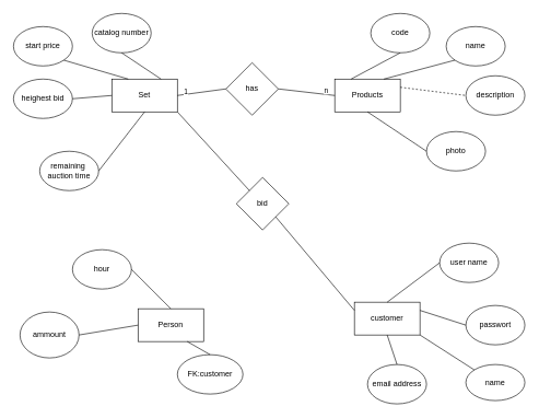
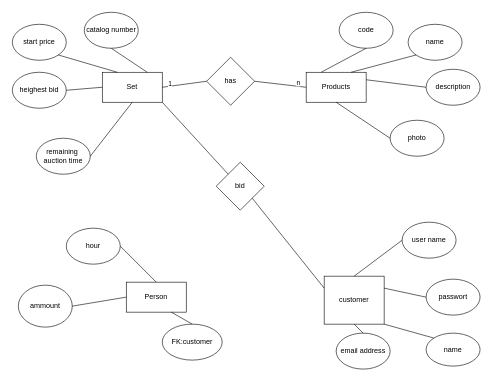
  <mxCell id="0" />
  <mxCell id="1" parent="0" />
  <mxCell id="2" value="Set" style="rounded=0;whiteSpace=wrap;html=1;" vertex="1" parent="1"><mxGeometry x="170" y="120" width="100" height="50" as="geometry" /></mxCell>
  <mxCell id="3" value="remaining&amp;nbsp;&lt;br&gt;auction time" style="ellipse;whiteSpace=wrap;html=1;" vertex="1" parent="1"><mxGeometry x="60" y="230" width="90" height="60" as="geometry" /></mxCell>
  <mxCell id="4" value="heighest bid" style="ellipse;whiteSpace=wrap;html=1;" vertex="1" parent="1"><mxGeometry x="20" y="120" width="90" height="60" as="geometry" /></mxCell>
  <mxCell id="5" value="start price" style="ellipse;whiteSpace=wrap;html=1;" vertex="1" parent="1"><mxGeometry x="20" y="40" width="90" height="60" as="geometry" /></mxCell>
  <mxCell id="6" value="catalog number" style="ellipse;whiteSpace=wrap;html=1;" vertex="1" parent="1"><mxGeometry x="140" y="20" width="90" height="60" as="geometry" /></mxCell>
  <mxCell id="7" value="" style="endArrow=none;html=1;exitX=1;exitY=0.5;exitDx=0;exitDy=0;entryX=0.5;entryY=1;entryDx=0;entryDy=0;" edge="1" parent="1" source="3" target="2"><mxGeometry width="50" height="50" relative="1" as="geometry"><mxPoint x="400" y="310" as="sourcePoint" /><mxPoint x="450" y="260" as="targetPoint" /></mxGeometry></mxCell>
  <mxCell id="8" value="" style="endArrow=none;html=1;exitX=1;exitY=0.5;exitDx=0;exitDy=0;entryX=0;entryY=0.5;entryDx=0;entryDy=0;" edge="1" parent="1" source="4" target="2"><mxGeometry width="50" height="50" relative="1" as="geometry"><mxPoint x="410" y="320" as="sourcePoint" /><mxPoint x="460" y="270" as="targetPoint" /></mxGeometry></mxCell>
  <mxCell id="9" value="" style="endArrow=none;html=1;exitX=1;exitY=1;exitDx=0;exitDy=0;entryX=0.25;entryY=0;entryDx=0;entryDy=0;" edge="1" parent="1" source="5" target="2"><mxGeometry width="50" height="50" relative="1" as="geometry"><mxPoint x="420" y="330" as="sourcePoint" /><mxPoint x="470" y="280" as="targetPoint" /></mxGeometry></mxCell>
  <mxCell id="10" value="" style="endArrow=none;html=1;exitX=0.5;exitY=1;exitDx=0;exitDy=0;entryX=0.75;entryY=0;entryDx=0;entryDy=0;" edge="1" parent="1" source="6" target="2"><mxGeometry width="50" height="50" relative="1" as="geometry"><mxPoint x="430" y="340" as="sourcePoint" /><mxPoint x="480" y="290" as="targetPoint" /></mxGeometry></mxCell>
  <mxCell id="11" value="Products" style="rounded=0;whiteSpace=wrap;html=1;" vertex="1" parent="1"><mxGeometry x="510" y="120" width="100" height="50" as="geometry" /></mxCell>
  <mxCell id="12" value="photo" style="ellipse;whiteSpace=wrap;html=1;" vertex="1" parent="1"><mxGeometry x="650" y="200" width="90" height="60" as="geometry" /></mxCell>
  <mxCell id="13" value="description" style="ellipse;whiteSpace=wrap;html=1;" vertex="1" parent="1"><mxGeometry x="710" y="115" width="90" height="60" as="geometry" /></mxCell>
  <mxCell id="14" value="name" style="ellipse;whiteSpace=wrap;html=1;" vertex="1" parent="1"><mxGeometry x="680" y="40" width="90" height="60" as="geometry" /></mxCell>
  <mxCell id="15" value="code" style="ellipse;whiteSpace=wrap;html=1;" vertex="1" parent="1"><mxGeometry x="565" y="20" width="90" height="60" as="geometry" /></mxCell>
  <mxCell id="16" value="" style="endArrow=none;html=1;entryX=0.5;entryY=1;entryDx=0;entryDy=0;exitX=0.25;exitY=0;exitDx=0;exitDy=0;" edge="1" parent="1" source="11" target="15"><mxGeometry width="50" height="50" relative="1" as="geometry"><mxPoint x="400" y="310" as="sourcePoint" /><mxPoint x="450" y="260" as="targetPoint" /></mxGeometry></mxCell>
  <mxCell id="17" value="" style="endArrow=none;html=1;entryX=0;entryY=1;entryDx=0;entryDy=0;exitX=0.75;exitY=0;exitDx=0;exitDy=0;" edge="1" parent="1" source="11" target="14"><mxGeometry width="50" height="50" relative="1" as="geometry"><mxPoint x="410" y="320" as="sourcePoint" /><mxPoint x="460" y="270" as="targetPoint" /></mxGeometry></mxCell>
- <mxCell id="18" value="" style="endArrow=none;html=1;entryX=0;entryY=0.5;entryDx=0;entryDy=0;exitX=1;exitY=0.25;exitDx=0;exitDy=0;dashed=1;" edge="1" parent="1" source="11" target="13"><mxGeometry width="50" height="50" relative="1" as="geometry"><mxPoint x="420" y="330" as="sourcePoint" /><mxPoint x="470" y="280" as="targetPoint" /></mxGeometry></mxCell>
+ <mxCell id="18" value="" style="endArrow=none;html=1;entryX=0;entryY=0.5;entryDx=0;entryDy=0;exitX=1;exitY=0.25;exitDx=0;exitDy=0;" edge="1" parent="1" source="11" target="13"><mxGeometry width="50" height="50" relative="1" as="geometry"><mxPoint x="420" y="330" as="sourcePoint" /><mxPoint x="470" y="280" as="targetPoint" /></mxGeometry></mxCell>
  <mxCell id="19" value="" style="endArrow=none;html=1;entryX=0;entryY=0.5;entryDx=0;entryDy=0;exitX=0.5;exitY=1;exitDx=0;exitDy=0;" edge="1" parent="1" source="11" target="12"><mxGeometry width="50" height="50" relative="1" as="geometry"><mxPoint x="430" y="340" as="sourcePoint" /><mxPoint x="480" y="290" as="targetPoint" /></mxGeometry></mxCell>
  <mxCell id="20" value="Person" style="rounded=0;whiteSpace=wrap;html=1;" vertex="1" parent="1"><mxGeometry x="210" y="470" width="100" height="50" as="geometry" /></mxCell>
  <mxCell id="21" value="hour" style="ellipse;whiteSpace=wrap;html=1;" vertex="1" parent="1"><mxGeometry x="110" y="380" width="90" height="60" as="geometry" /></mxCell>
  <mxCell id="22" value="ammount" style="ellipse;whiteSpace=wrap;html=1;" vertex="1" parent="1"><mxGeometry x="30" y="475" width="90" height="70" as="geometry" /></mxCell>
  <mxCell id="23" value="" style="endArrow=none;html=1;exitX=1;exitY=0.5;exitDx=0;exitDy=0;entryX=0.5;entryY=0;entryDx=0;entryDy=0;" edge="1" parent="1" source="21" target="20"><mxGeometry width="50" height="50" relative="1" as="geometry"><mxPoint x="400" y="310" as="sourcePoint" /><mxPoint x="450" y="260" as="targetPoint" /></mxGeometry></mxCell>
  <mxCell id="24" value="" style="endArrow=none;html=1;exitX=1;exitY=0.5;exitDx=0;exitDy=0;entryX=0;entryY=0.5;entryDx=0;entryDy=0;" edge="1" parent="1" source="22" target="20"><mxGeometry width="50" height="50" relative="1" as="geometry"><mxPoint x="410" y="320" as="sourcePoint" /><mxPoint x="460" y="270" as="targetPoint" /></mxGeometry></mxCell>
- <mxCell id="25" value="customer" style="rounded=0;whiteSpace=wrap;html=1;" vertex="1" parent="1"><mxGeometry x="540" y="460" width="100" height="50" as="geometry" /></mxCell>
+ <mxCell id="25" value="customer" style="rounded=0;whiteSpace=wrap;html=1;" vertex="1" parent="1"><mxGeometry x="540" y="460" width="100" height="80" as="geometry" /></mxCell>
  <mxCell id="26" value="name" style="ellipse;whiteSpace=wrap;html=1;" vertex="1" parent="1"><mxGeometry x="710" y="555" width="90" height="55" as="geometry" /></mxCell>
  <mxCell id="27" value="passwort" style="ellipse;whiteSpace=wrap;html=1;" vertex="1" parent="1"><mxGeometry x="710" y="465" width="90" height="60" as="geometry" /></mxCell>
  <mxCell id="28" value="user name" style="ellipse;whiteSpace=wrap;html=1;" vertex="1" parent="1"><mxGeometry x="670" y="370" width="90" height="60" as="geometry" /></mxCell>
  <mxCell id="29" value="email address" style="ellipse;whiteSpace=wrap;html=1;" vertex="1" parent="1"><mxGeometry x="560" y="555" width="90" height="60" as="geometry" /></mxCell>
  <mxCell id="30" value="" style="endArrow=none;html=1;entryX=0;entryY=0.5;entryDx=0;entryDy=0;exitX=0.5;exitY=0;exitDx=0;exitDy=0;" edge="1" parent="1" source="25" target="28"><mxGeometry width="50" height="50" relative="1" as="geometry"><mxPoint x="400" y="310" as="sourcePoint" /><mxPoint x="450" y="260" as="targetPoint" /></mxGeometry></mxCell>
  <mxCell id="31" value="" style="endArrow=none;html=1;entryX=0;entryY=0.5;entryDx=0;entryDy=0;exitX=1;exitY=0.25;exitDx=0;exitDy=0;" edge="1" parent="1" source="25" target="27"><mxGeometry width="50" height="50" relative="1" as="geometry"><mxPoint x="410" y="320" as="sourcePoint" /><mxPoint x="460" y="270" as="targetPoint" /></mxGeometry></mxCell>
  <mxCell id="32" value="" style="endArrow=none;html=1;exitX=0;exitY=0;exitDx=0;exitDy=0;entryX=1;entryY=1;entryDx=0;entryDy=0;" edge="1" parent="1" source="26" target="25"><mxGeometry width="50" height="50" relative="1" as="geometry"><mxPoint x="420" y="330" as="sourcePoint" /><mxPoint x="470" y="280" as="targetPoint" /></mxGeometry></mxCell>
  <mxCell id="33" value="" style="endArrow=none;html=1;exitX=0.5;exitY=0;exitDx=0;exitDy=0;entryX=0.5;entryY=1;entryDx=0;entryDy=0;" edge="1" parent="1" source="29" target="25"><mxGeometry width="50" height="50" relative="1" as="geometry"><mxPoint x="430" y="340" as="sourcePoint" /><mxPoint x="480" y="290" as="targetPoint" /></mxGeometry></mxCell>
  <mxCell id="34" value="has" style="rhombus;whiteSpace=wrap;html=1;" vertex="1" parent="1"><mxGeometry x="344" y="95" width="80" height="80" as="geometry" /></mxCell>
  <mxCell id="35" value="" style="endArrow=none;html=1;exitX=1;exitY=0.5;exitDx=0;exitDy=0;entryX=0;entryY=0.5;entryDx=0;entryDy=0;" edge="1" parent="1" source="2" target="34"><mxGeometry width="50" height="50" relative="1" as="geometry"><mxPoint x="400" y="310" as="sourcePoint" /><mxPoint x="450" y="260" as="targetPoint" /></mxGeometry></mxCell>
  <mxCell id="36" value="1" style="edgeLabel;html=1;align=center;verticalAlign=middle;resizable=0;points=[];" vertex="1" connectable="0" parent="35"><mxGeometry x="-0.656" y="5" relative="1" as="geometry"><mxPoint as="offset" /></mxGeometry></mxCell>
  <mxCell id="37" value="" style="endArrow=none;html=1;entryX=0;entryY=0.5;entryDx=0;entryDy=0;exitX=1;exitY=0.5;exitDx=0;exitDy=0;" edge="1" parent="1" source="34" target="11"><mxGeometry width="50" height="50" relative="1" as="geometry"><mxPoint x="400" y="310" as="sourcePoint" /><mxPoint x="450" y="260" as="targetPoint" /></mxGeometry></mxCell>
  <mxCell id="38" value="n" style="edgeLabel;html=1;align=center;verticalAlign=middle;resizable=0;points=[];" vertex="1" connectable="0" parent="37"><mxGeometry x="0.655" y="7" relative="1" as="geometry"><mxPoint as="offset" /></mxGeometry></mxCell>
  <mxCell id="39" value="FK:customer" style="ellipse;whiteSpace=wrap;html=1;" vertex="1" parent="1"><mxGeometry x="270" y="540" width="100" height="60" as="geometry" /></mxCell>
  <mxCell id="40" value="" style="endArrow=none;html=1;exitX=0.75;exitY=1;exitDx=0;exitDy=0;entryX=0.5;entryY=0;entryDx=0;entryDy=0;" edge="1" parent="1" source="20" target="39"><mxGeometry width="50" height="50" relative="1" as="geometry"><mxPoint x="400" y="310" as="sourcePoint" /><mxPoint x="450" y="260" as="targetPoint" /></mxGeometry></mxCell>
  <mxCell id="41" value="bid" style="rhombus;whiteSpace=wrap;html=1;" vertex="1" parent="1"><mxGeometry x="360" y="270" width="80" height="80" as="geometry" /></mxCell>
  <mxCell id="42" value="" style="endArrow=none;html=1;entryX=1;entryY=1;entryDx=0;entryDy=0;exitX=0;exitY=0.25;exitDx=0;exitDy=0;" edge="1" parent="1" source="25" target="41"><mxGeometry width="50" height="50" relative="1" as="geometry"><mxPoint x="400" y="430" as="sourcePoint" /><mxPoint x="450" y="380" as="targetPoint" /></mxGeometry></mxCell>
  <mxCell id="43" value="" style="endArrow=none;html=1;entryX=0;entryY=0;entryDx=0;entryDy=0;exitX=1;exitY=1;exitDx=0;exitDy=0;" edge="1" parent="1" source="2" target="41"><mxGeometry width="50" height="50" relative="1" as="geometry"><mxPoint x="400" y="430" as="sourcePoint" /><mxPoint x="450" y="380" as="targetPoint" /></mxGeometry></mxCell>
